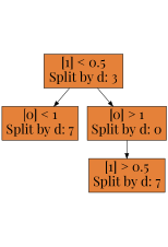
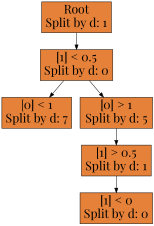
  digraph {
    fontname="Playfair Display"
    node [color=black fillcolor="#e58139" fontname="Playfair Display" fontsize=26 shape=box style=filled]
    edge [fontname="Playfair Display" fontsize=26]
-   n2 [label="[1] < 0.5\nSplit by d: 3"]
+   n1 [label="Root\nSplit by d: 1"]
+   n2 [label="[1] < 0.5\nSplit by d: 0"]
    n3 [label="[0] < 1\nSplit by d: 7"]
-   n4 [label="[0] > 1\nSplit by d: 0"]
-   n5 [label="[1] > 0.5\nSplit by d: 7"]
+   n4 [label="[0] > 1\nSplit by d: 5"]
+   n5 [label="[1] > 0.5\nSplit by d: 1"]
+   n6 [label="[1] < 0\nSplit by d: 0"]
+   n1 -> n2
    n2 -> n3
    n2 -> n4
    n4 -> n5
+   n5 -> n6
  }
